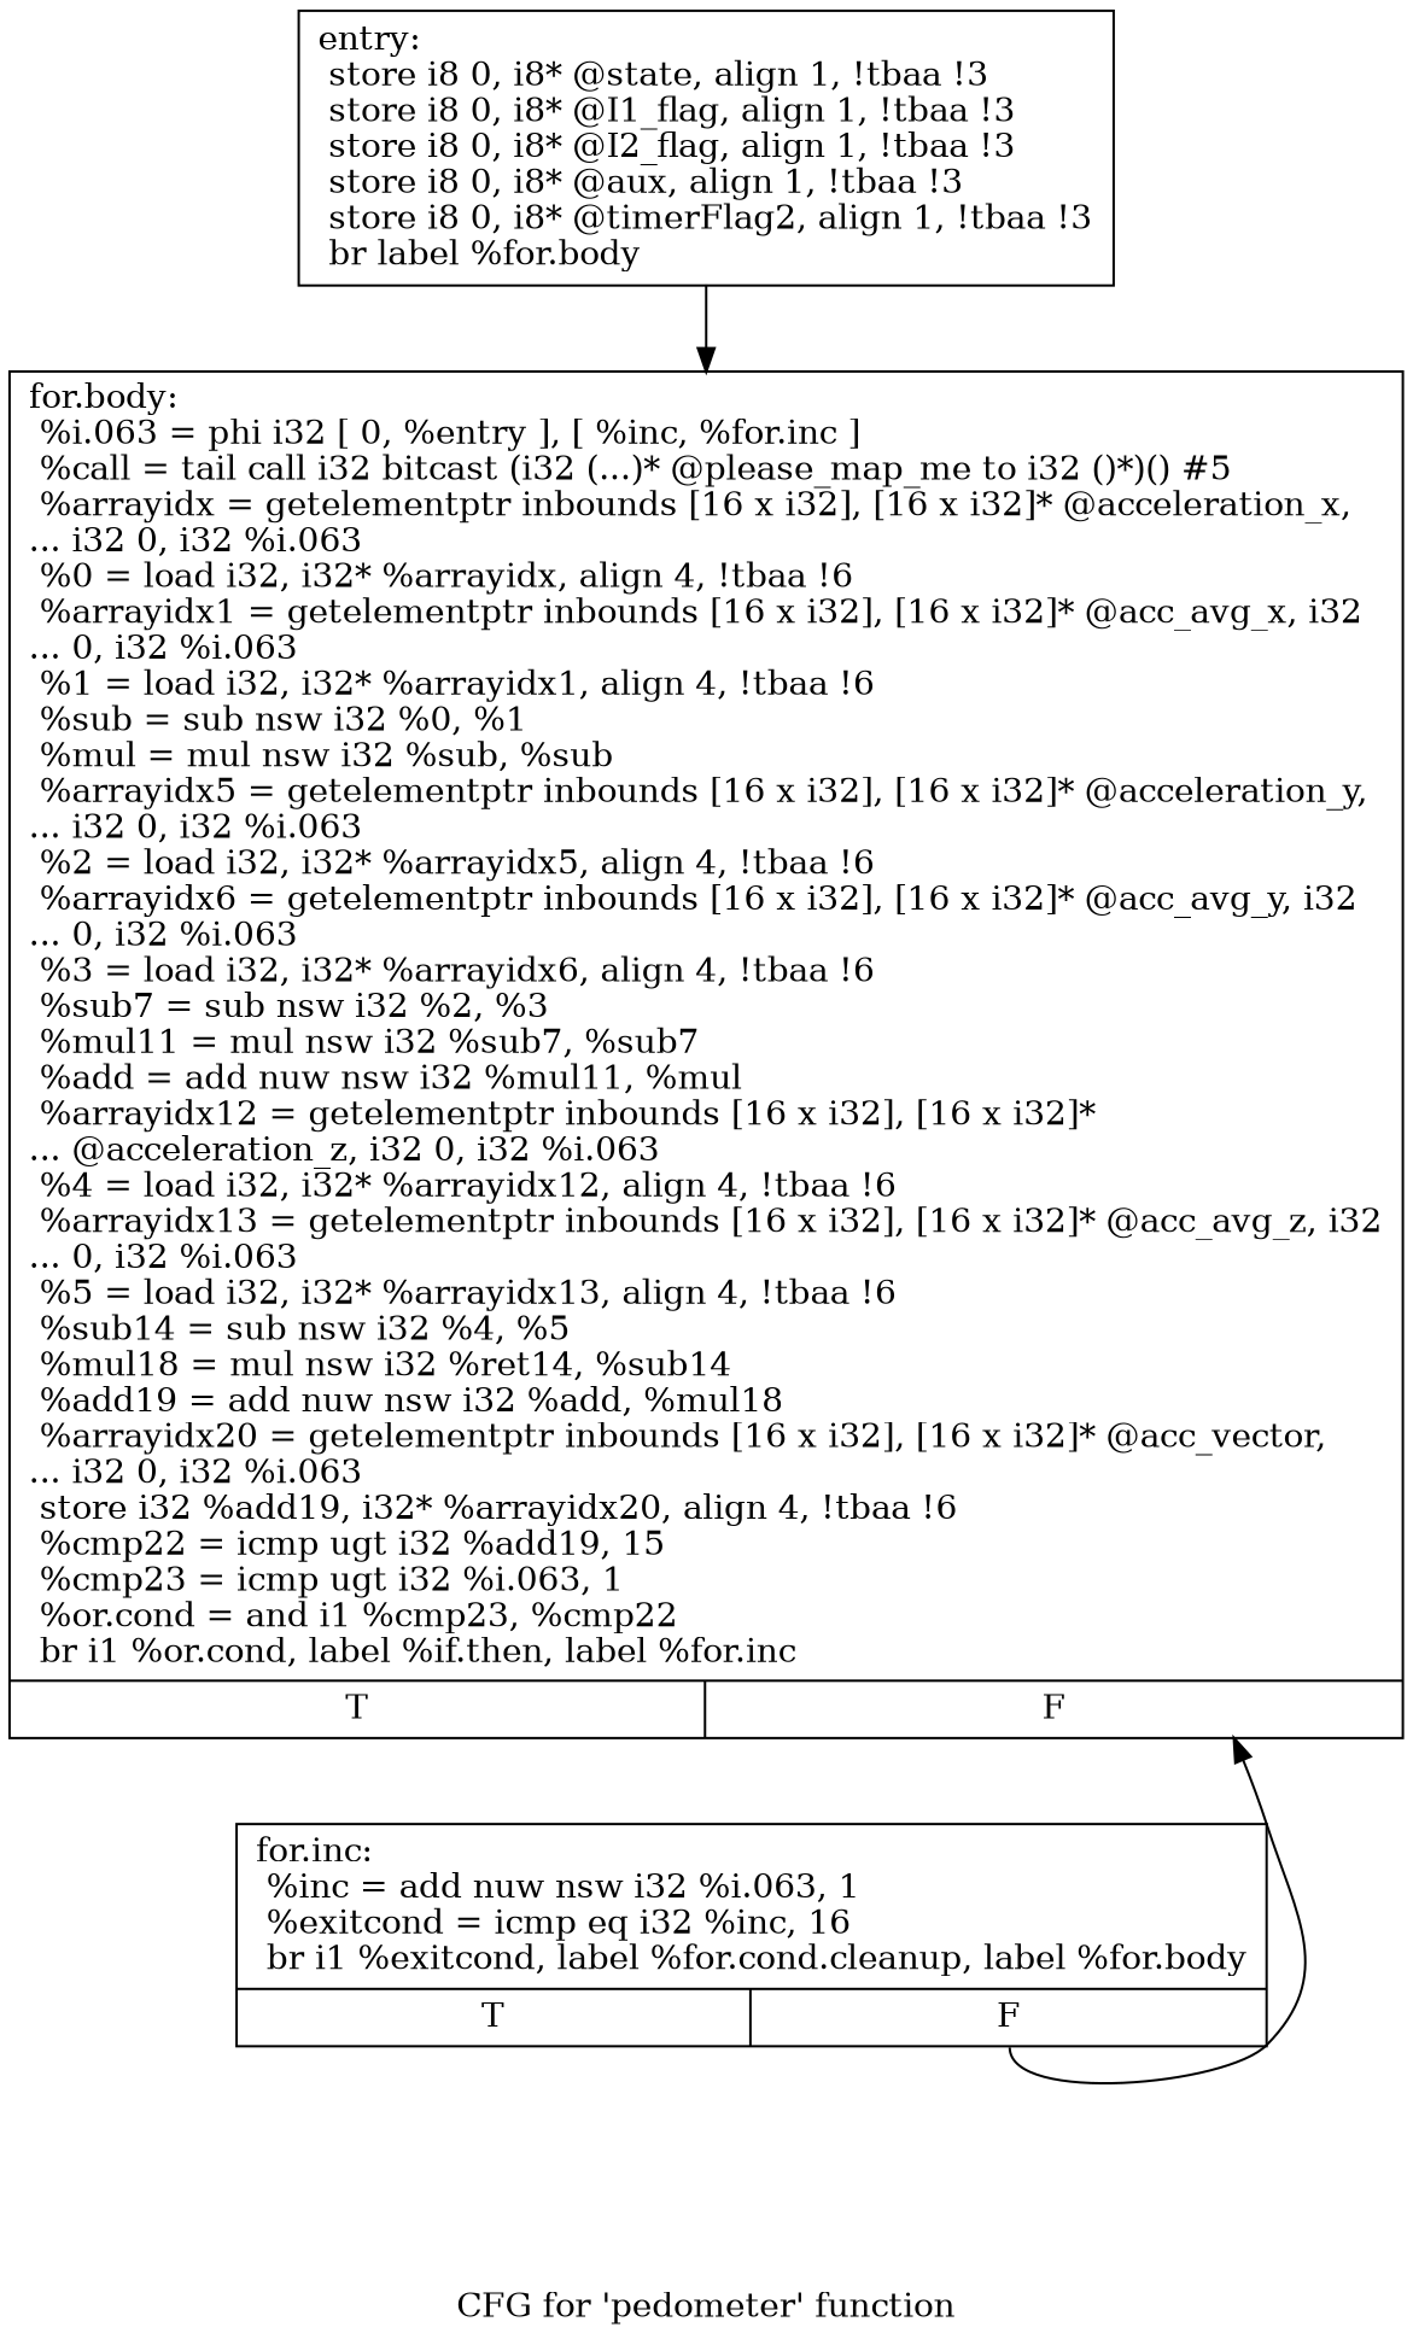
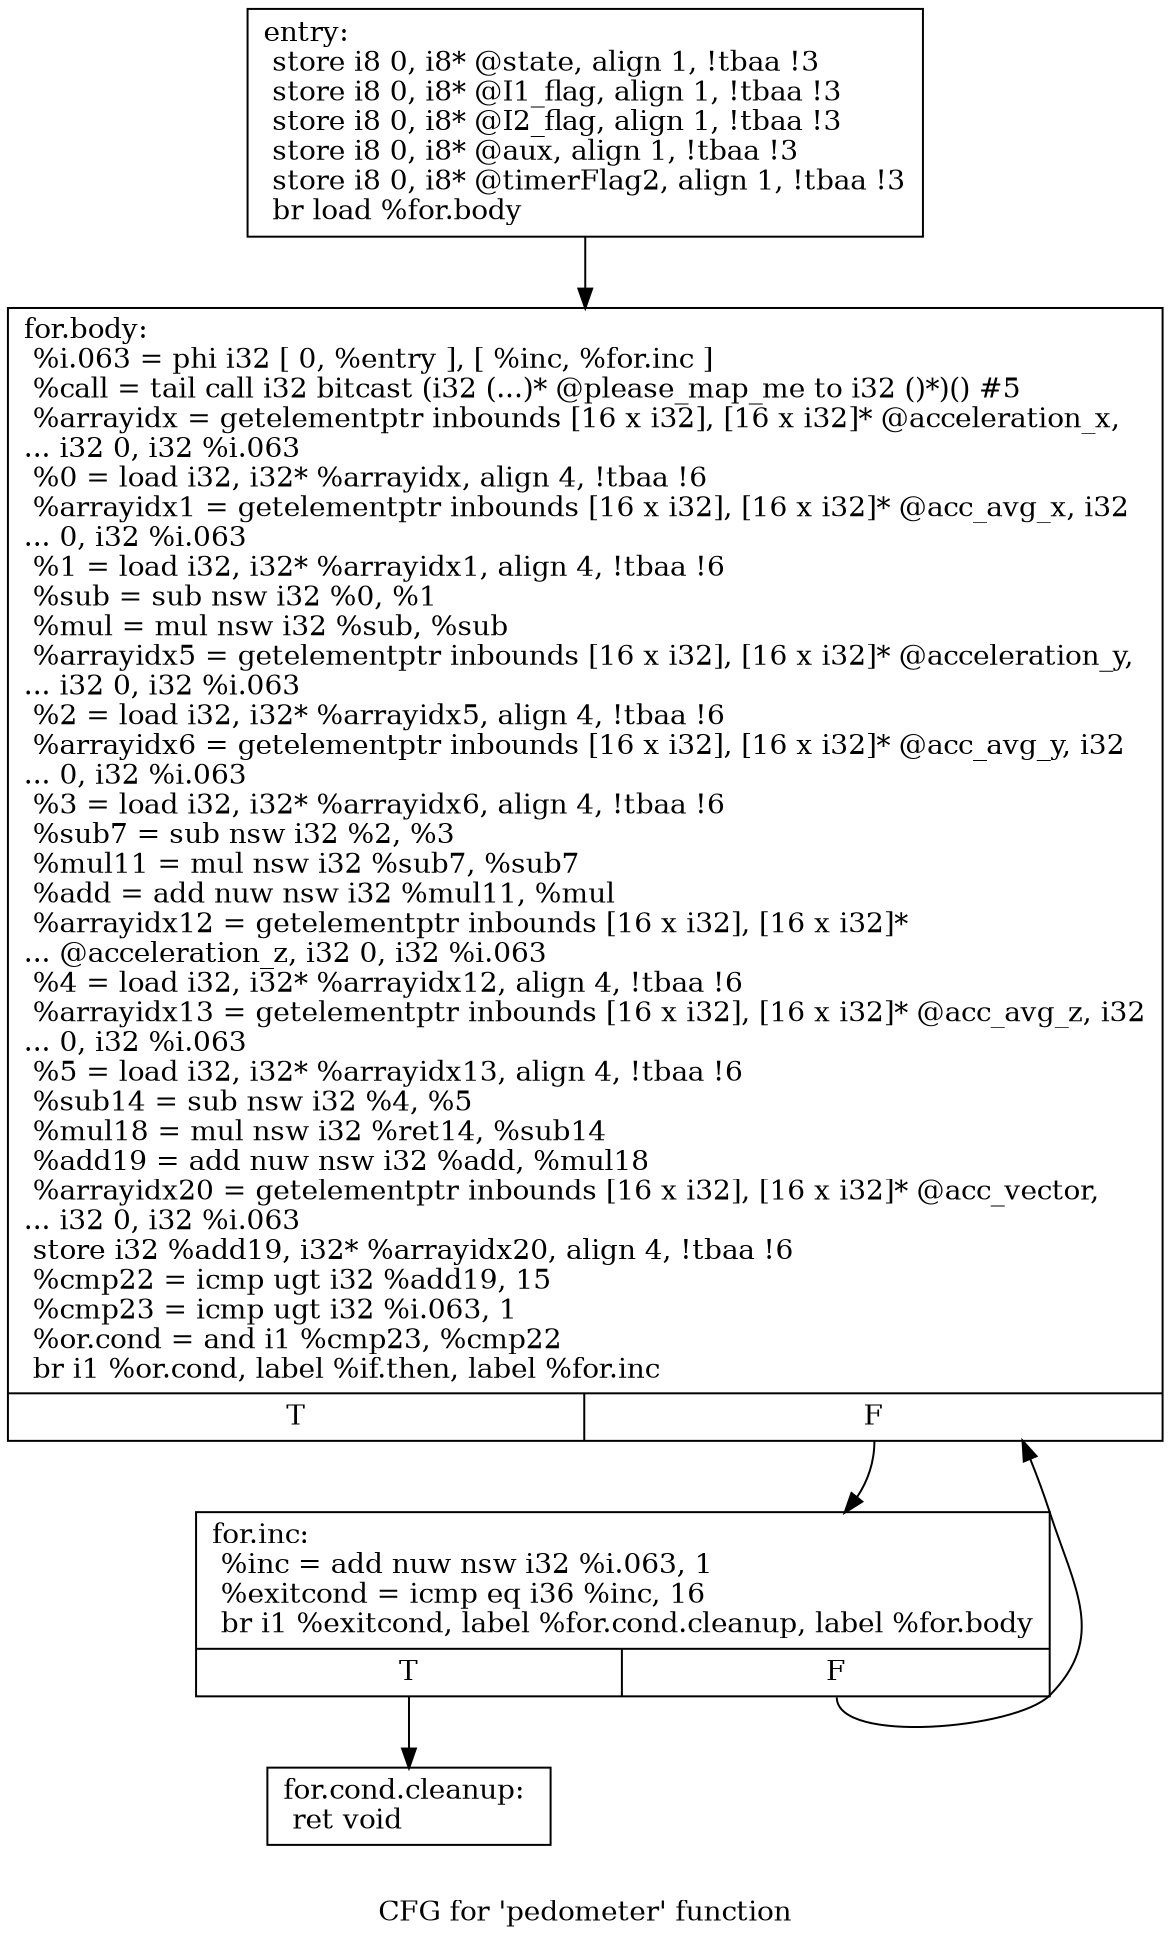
  digraph {
    label="CFG for 'pedometer' function"
    node [shape=record]
    edge [tailport=s1]
-   n1 [label="{entry:\l  store i8 0, i8* @state, align 1, !tbaa !3\l  store i8 0, i8* @I1_flag, align 1, !tbaa !3\l  store i8 0, i8* @I2_flag, align 1, !tbaa !3\l  store i8 0, i8* @aux, align 1, !tbaa !3\l  store i8 0, i8* @timerFlag2, align 1, !tbaa !3\l  br label %for.body\l}"]
+   n1 [label="{entry:\l  store i8 0, i8* @state, align 1, !tbaa !3\l  store i8 0, i8* @I1_flag, align 1, !tbaa !3\l  store i8 0, i8* @I2_flag, align 1, !tbaa !3\l  store i8 0, i8* @aux, align 1, !tbaa !3\l  store i8 0, i8* @timerFlag2, align 1, !tbaa !3\l  br load %for.body\l}"]
    n2 [label="{for.body:                                         \l  %i.063 = phi i32 [ 0, %entry ], [ %inc, %for.inc ]\l  %call = tail call i32 bitcast (i32 (...)* @please_map_me to i32 ()*)() #5\l  %arrayidx = getelementptr inbounds [16 x i32], [16 x i32]* @acceleration_x,\l... i32 0, i32 %i.063\l  %0 = load i32, i32* %arrayidx, align 4, !tbaa !6\l  %arrayidx1 = getelementptr inbounds [16 x i32], [16 x i32]* @acc_avg_x, i32\l... 0, i32 %i.063\l  %1 = load i32, i32* %arrayidx1, align 4, !tbaa !6\l  %sub = sub nsw i32 %0, %1\l  %mul = mul nsw i32 %sub, %sub\l  %arrayidx5 = getelementptr inbounds [16 x i32], [16 x i32]* @acceleration_y,\l... i32 0, i32 %i.063\l  %2 = load i32, i32* %arrayidx5, align 4, !tbaa !6\l  %arrayidx6 = getelementptr inbounds [16 x i32], [16 x i32]* @acc_avg_y, i32\l... 0, i32 %i.063\l  %3 = load i32, i32* %arrayidx6, align 4, !tbaa !6\l  %sub7 = sub nsw i32 %2, %3\l  %mul11 = mul nsw i32 %sub7, %sub7\l  %add = add nuw nsw i32 %mul11, %mul\l  %arrayidx12 = getelementptr inbounds [16 x i32], [16 x i32]*\l... @acceleration_z, i32 0, i32 %i.063\l  %4 = load i32, i32* %arrayidx12, align 4, !tbaa !6\l  %arrayidx13 = getelementptr inbounds [16 x i32], [16 x i32]* @acc_avg_z, i32\l... 0, i32 %i.063\l  %5 = load i32, i32* %arrayidx13, align 4, !tbaa !6\l  %sub14 = sub nsw i32 %4, %5\l  %mul18 = mul nsw i32 %ret14, %sub14\l  %add19 = add nuw nsw i32 %add, %mul18\l  %arrayidx20 = getelementptr inbounds [16 x i32], [16 x i32]* @acc_vector,\l... i32 0, i32 %i.063\l  store i32 %add19, i32* %arrayidx20, align 4, !tbaa !6\l  %cmp22 = icmp ugt i32 %add19, 15\l  %cmp23 = icmp ugt i32 %i.063, 1\l  %or.cond = and i1 %cmp23, %cmp22\l  br i1 %or.cond, label %if.then, label %for.inc\l|{<s0>T|<s1>F}}"]
-   n3 [label="{for.inc:                                          \l  %inc = add nuw nsw i32 %i.063, 1\l  %exitcond = icmp eq i32 %inc, 16\l  br i1 %exitcond, label %for.cond.cleanup, label %for.body\l|{<s0>T|<s1>F}}"]
+   n3 [label="{for.inc:                                          \l  %inc = add nuw nsw i32 %i.063, 1\l  %exitcond = icmp eq i36 %inc, 16\l  br i1 %exitcond, label %for.cond.cleanup, label %for.body\l|{<s0>T|<s1>F}}"]
+   n4 [label="{for.cond.cleanup:                                 \l  ret void\l}"]
    n1 -> n2 [tailport=""]
+   n2 -> n3
    n3 -> n2
+   n3 -> n4 [tailport=s0]
  }
